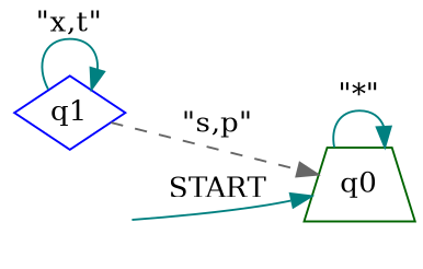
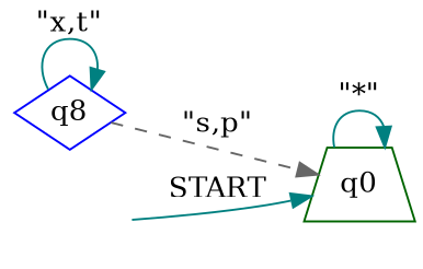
  digraph {
    rankdir=LR
    node [margin=0]
    edge [color=teal style=solid]
    q0 [shape=trapezium color=darkgreen]
-   q1 [shape=diamond color=blue]
+   q1 [shape=diamond color=blue label=q8]
    start0 [shape=none style=invis margin=""]
    q0 -> q0 [label="\"*\""]
    q1 -> q0 [label="\"s,p\"" color=gray40 style=dashed]
    q1 -> q1 [label="\"x,t\""]
    start0 -> q0 [label=START]
  }
